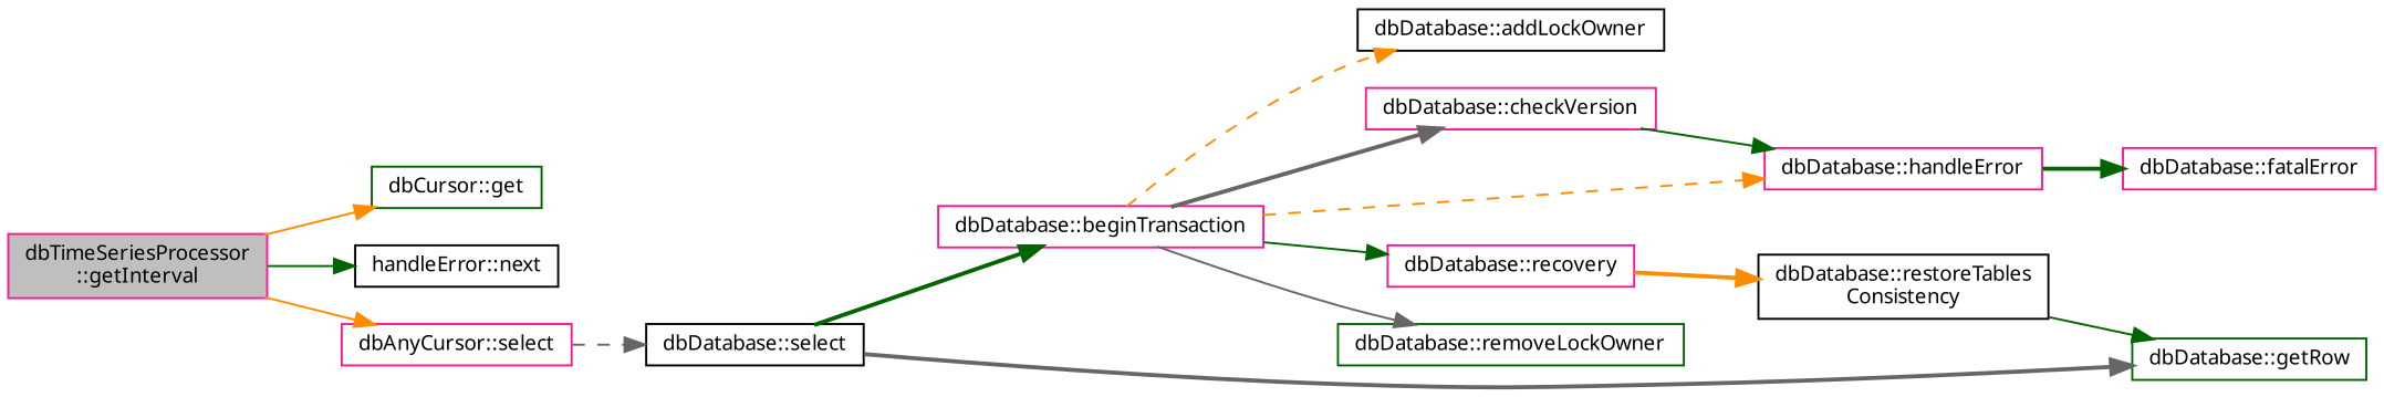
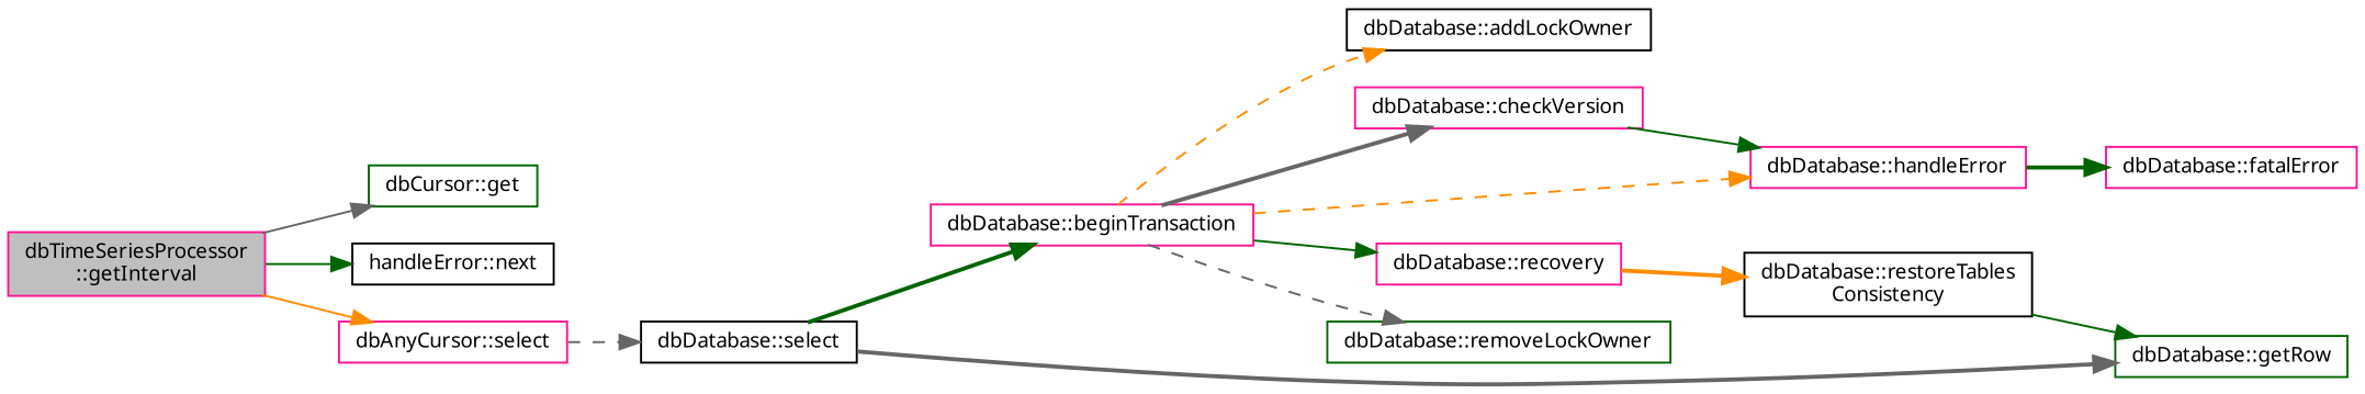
  digraph {
    fontname="Noto Sans"
    rankdir=LR
    node [color=deeppink fillcolor=white fontname="Noto Sans" fontsize=10 shape=record style=filled]
    edge [color=darkgreen fontname="Noto Sans" fontsize=10 labelfontname=Helvetica labelfontsize=10 style=solid]
    n1 [fillcolor=grey75 fontcolor=black height=0.2 label="dbTimeSeriesProcessor\l::getInterval" width=0.4]
    n2 [color=darkgreen height=0.2 label="dbCursor::get" width=0.4]
    n3 [color=black height=0.2 label="handleError::next" width=0.4]
    n4 [height=0.2 label="dbAnyCursor::select" width=0.4]
    n5 [color=black height=0.2 label="dbDatabase::select" width=0.4]
    n6 [height=0.2 label="dbDatabase::beginTransaction" width=0.4]
    n7 [color=darkgreen height=0.2 label="dbDatabase::getRow" width=0.4]
    n8 [color=black height=0.2 label="dbDatabase::addLockOwner" width=0.4]
    n9 [height=0.2 label="dbDatabase::checkVersion" width=0.4]
    n10 [height=0.2 label="dbDatabase::handleError" width=0.4]
    n11 [height=0.2 label="dbDatabase::recovery" width=0.4]
    n12 [color=darkgreen height=0.2 label="dbDatabase::removeLockOwner" width=0.4]
    n13 [height=0.2 label="dbDatabase::fatalError" width=0.4]
    n14 [color=black height=0.2 label="dbDatabase::restoreTables\lConsistency" width=0.4]
-   n1 -> n2 [color=darkorange]
+   n1 -> n2 [color=gray40]
    n1 -> n3
    n1 -> n4 [color=darkorange]
    n4 -> n5 [color=gray40 style=dashed]
    n5 -> n6 [style=bold]
    n5 -> n7 [color=gray40 style=bold]
    n6 -> n8 [color=darkorange style=dashed]
    n6 -> n9 [color=gray40 style=bold]
    n6 -> n10 [color=darkorange style=dashed]
    n6 -> n11
-   n6 -> n12 [color=gray40]
+   n6 -> n12 [color=gray40 style=dashed]
    n9 -> n10
    n10 -> n13 [style=bold]
    n11 -> n14 [color=darkorange style=bold]
    n14 -> n7
  }
